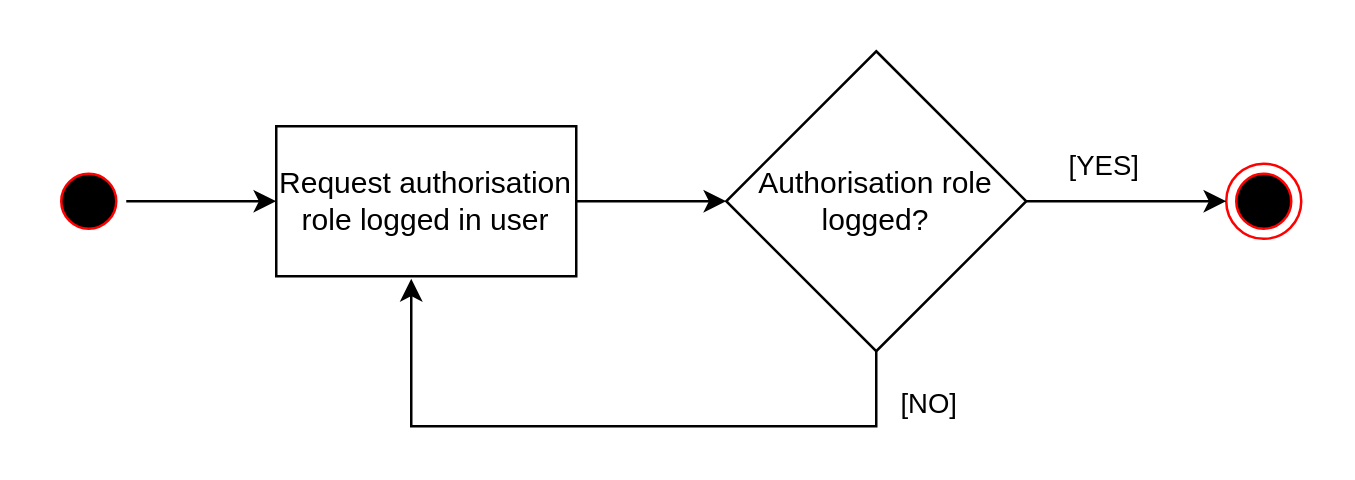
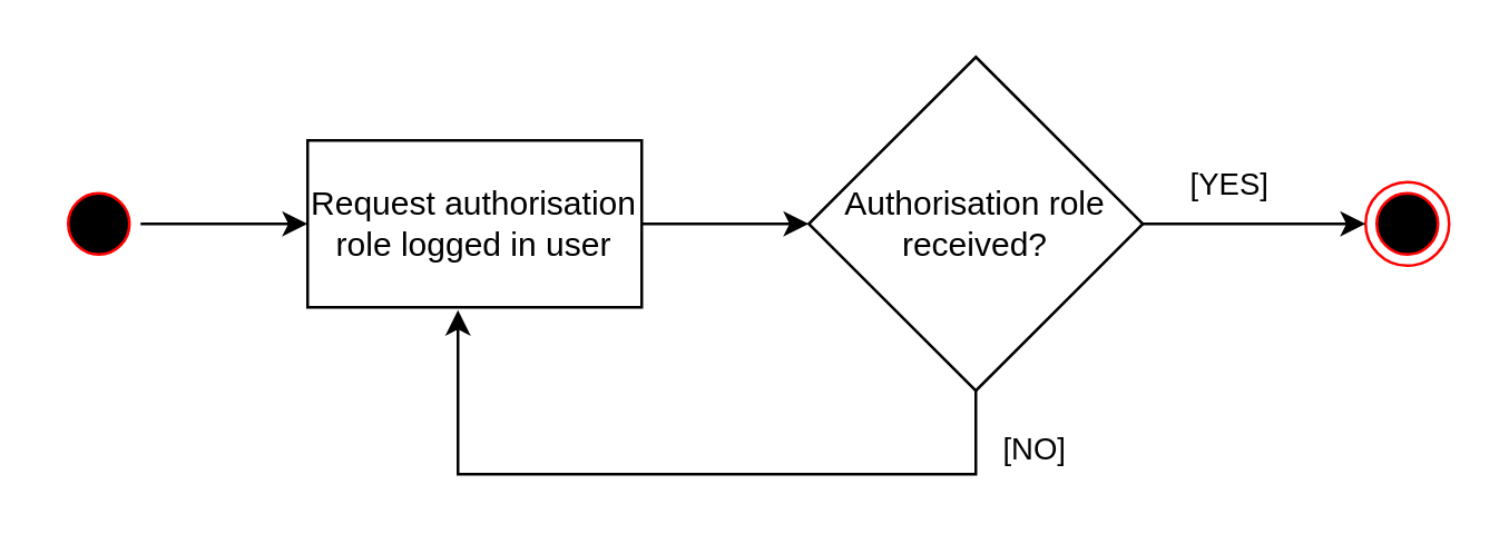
  <mxCell id="0" />
  <mxCell id="1" parent="0" />
  <mxCell id="2" value="" style="edgeStyle=orthogonalEdgeStyle;rounded=0;orthogonalLoop=1;jettySize=auto;html=1;" edge="1" parent="1" source="3" target="9"><mxGeometry relative="1" as="geometry" /></mxCell>
  <mxCell id="3" value="" style="ellipse;html=1;shape=startState;fillColor=#000000;strokeColor=#ff0000;" parent="1" vertex="1"><mxGeometry x="20" y="65" width="30" height="30" as="geometry" /></mxCell>
  <mxCell id="4" value="" style="ellipse;html=1;shape=endState;fillColor=#000000;strokeColor=#ff0000;" parent="1" vertex="1"><mxGeometry x="490" y="65" width="30" height="30" as="geometry" /></mxCell>
- <mxCell id="5" value="Authorisation role&lt;br&gt;logged?" style="rhombus;whiteSpace=wrap;html=1;" parent="1" vertex="1"><mxGeometry x="290" y="20" width="120" height="120" as="geometry" /></mxCell>
+ <mxCell id="5" value="Authorisation role&lt;br&gt;received?" style="rhombus;whiteSpace=wrap;html=1;" parent="1" vertex="1"><mxGeometry x="290" y="20" width="120" height="120" as="geometry" /></mxCell>
  <mxCell id="6" value="" style="endArrow=classic;html=1;rounded=0;exitX=1;exitY=0.5;exitDx=0;exitDy=0;" parent="1" source="5" edge="1"><mxGeometry relative="1" as="geometry"><mxPoint x="480" y="205" as="sourcePoint" /><mxPoint x="490" y="80" as="targetPoint" /></mxGeometry></mxCell>
  <mxCell id="7" value="[YES]" style="edgeLabel;resizable=0;html=1;align=center;verticalAlign=middle;" parent="6" connectable="0" vertex="1"><mxGeometry relative="1" as="geometry"><mxPoint x="-10" y="-15" as="offset" /></mxGeometry></mxCell>
  <mxCell id="8" value="" style="edgeStyle=orthogonalEdgeStyle;rounded=0;orthogonalLoop=1;jettySize=auto;html=1;" edge="1" parent="1" source="9" target="5"><mxGeometry relative="1" as="geometry" /></mxCell>
  <mxCell id="9" value="Request authorisation role logged in user" style="rounded=0;whiteSpace=wrap;html=1;" parent="1" vertex="1"><mxGeometry x="110" y="50" width="120" height="60" as="geometry" /></mxCell>
  <mxCell id="10" value="" style="endArrow=classic;html=1;rounded=0;exitX=0.5;exitY=1;exitDx=0;exitDy=0;entryX=0.45;entryY=1.017;entryDx=0;entryDy=0;entryPerimeter=0;" parent="1" source="5" edge="1" target="9"><mxGeometry relative="1" as="geometry"><mxPoint x="340" y="200" as="sourcePoint" /><mxPoint x="350" y="200" as="targetPoint" /><Array as="points"><mxPoint x="350" y="170" /><mxPoint x="164" y="170" /></Array></mxGeometry></mxCell>
  <mxCell id="11" value="[NO]" style="edgeLabel;resizable=0;html=1;align=center;verticalAlign=middle;" parent="10" connectable="0" vertex="1"><mxGeometry relative="1" as="geometry"><mxPoint x="127" y="-10" as="offset" /></mxGeometry></mxCell>
